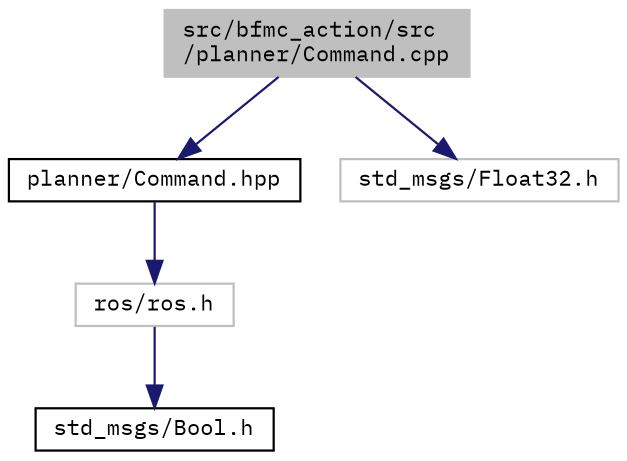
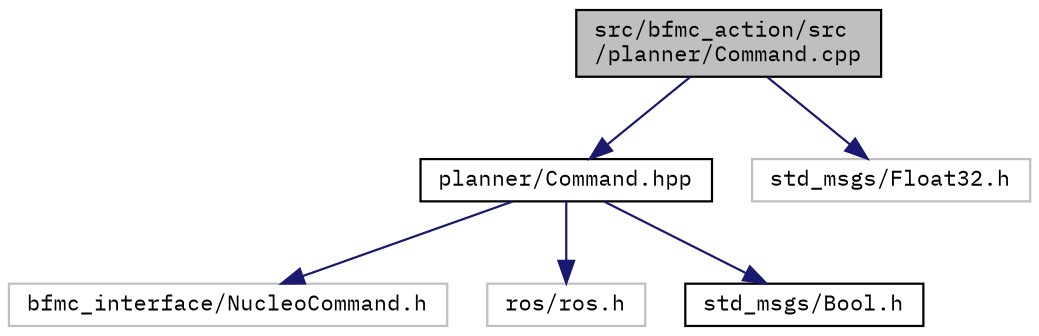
  digraph {
    fontname="IBM Plex Mono"
    node [color=black fillcolor=white fontname="IBM Plex Mono" fontsize=10 shape=record style=filled]
    edge [color=midnightblue fontname="IBM Plex Mono" fontsize=10 labelfontname=Helvetica labelfontsize=10 style=solid]
-   n1 [color=grey75 fillcolor=grey75 fontcolor=black height=0.2 label="src/bfmc_action/src\l/planner/Command.cpp" width=0.4]
+   n1 [fillcolor=grey75 fontcolor=black height=0.2 label="src/bfmc_action/src\l/planner/Command.cpp" width=0.4]
    n2 [height=0.2 label="planner/Command.hpp" width=0.4]
    n3 [color=grey75 height=0.2 label="std_msgs/Float32.h" width=0.4]
+   n4 [color=grey75 height=0.2 label="bfmc_interface/NucleoCommand.h" width=0.4]
    n5 [color=grey75 height=0.2 label="ros/ros.h" width=0.4]
    n6 [height=0.2 label="std_msgs/Bool.h" width=0.4]
    n1 -> n2
    n1 -> n3
+   n2 -> n4
    n2 -> n5
-   n5 -> n6
+   n2 -> n6
  }
